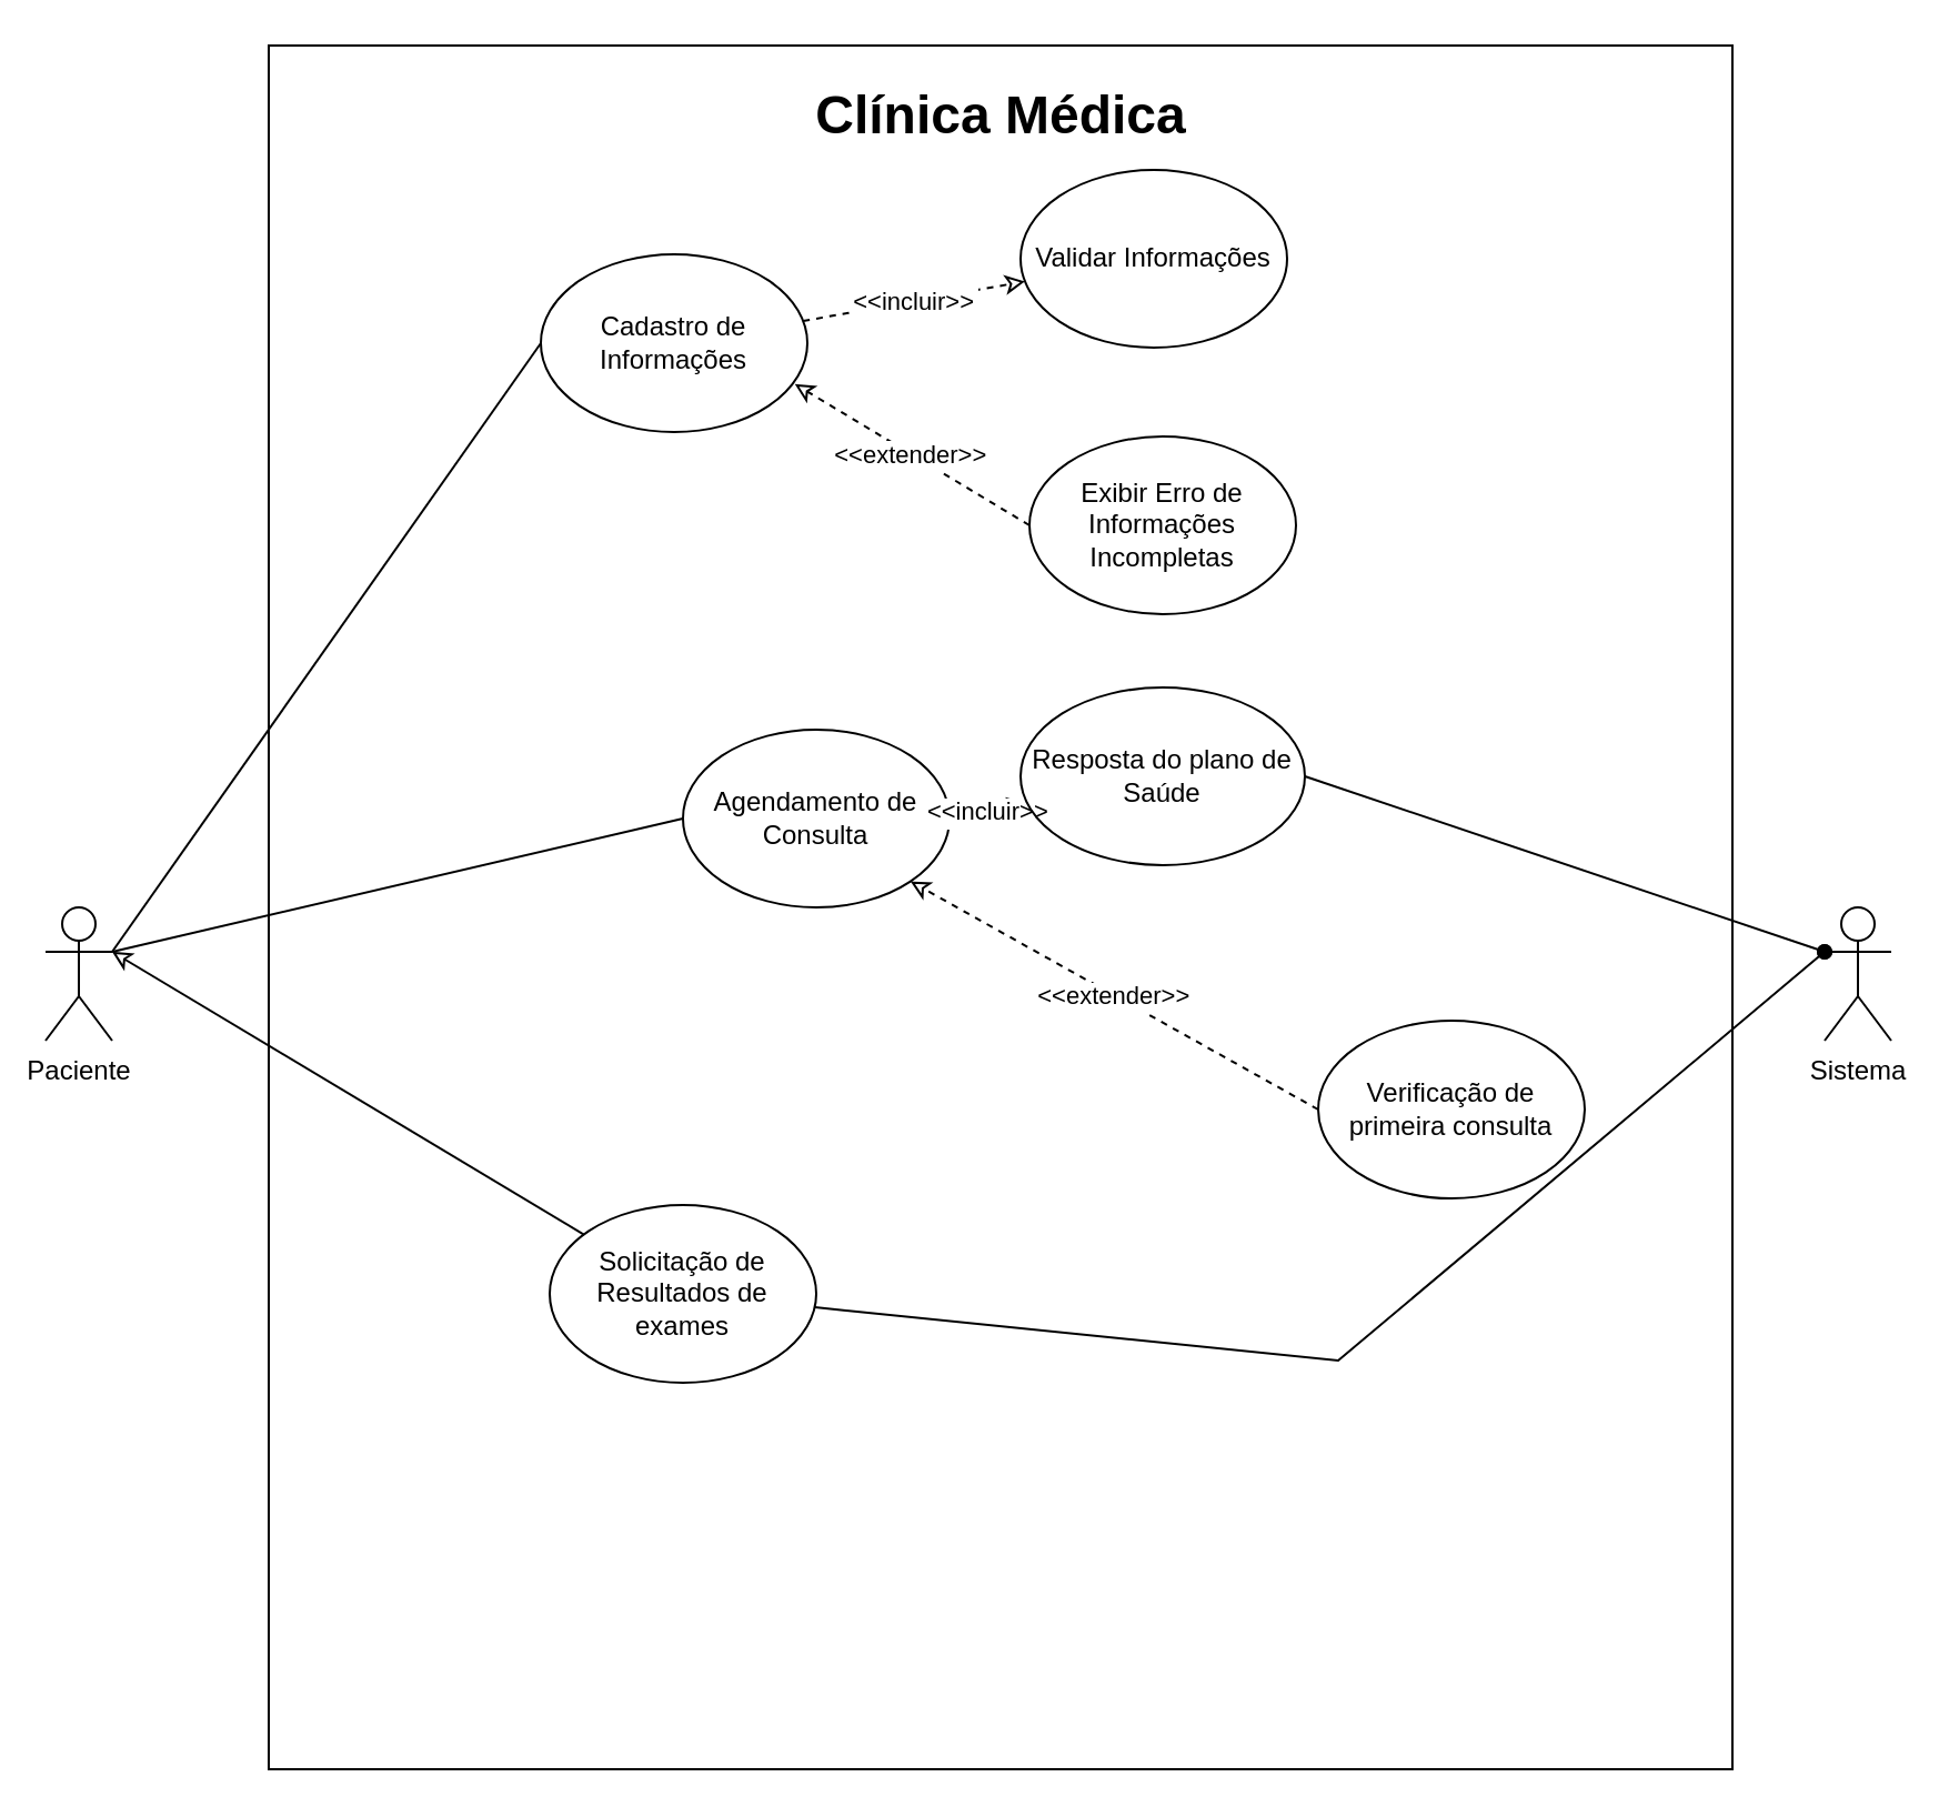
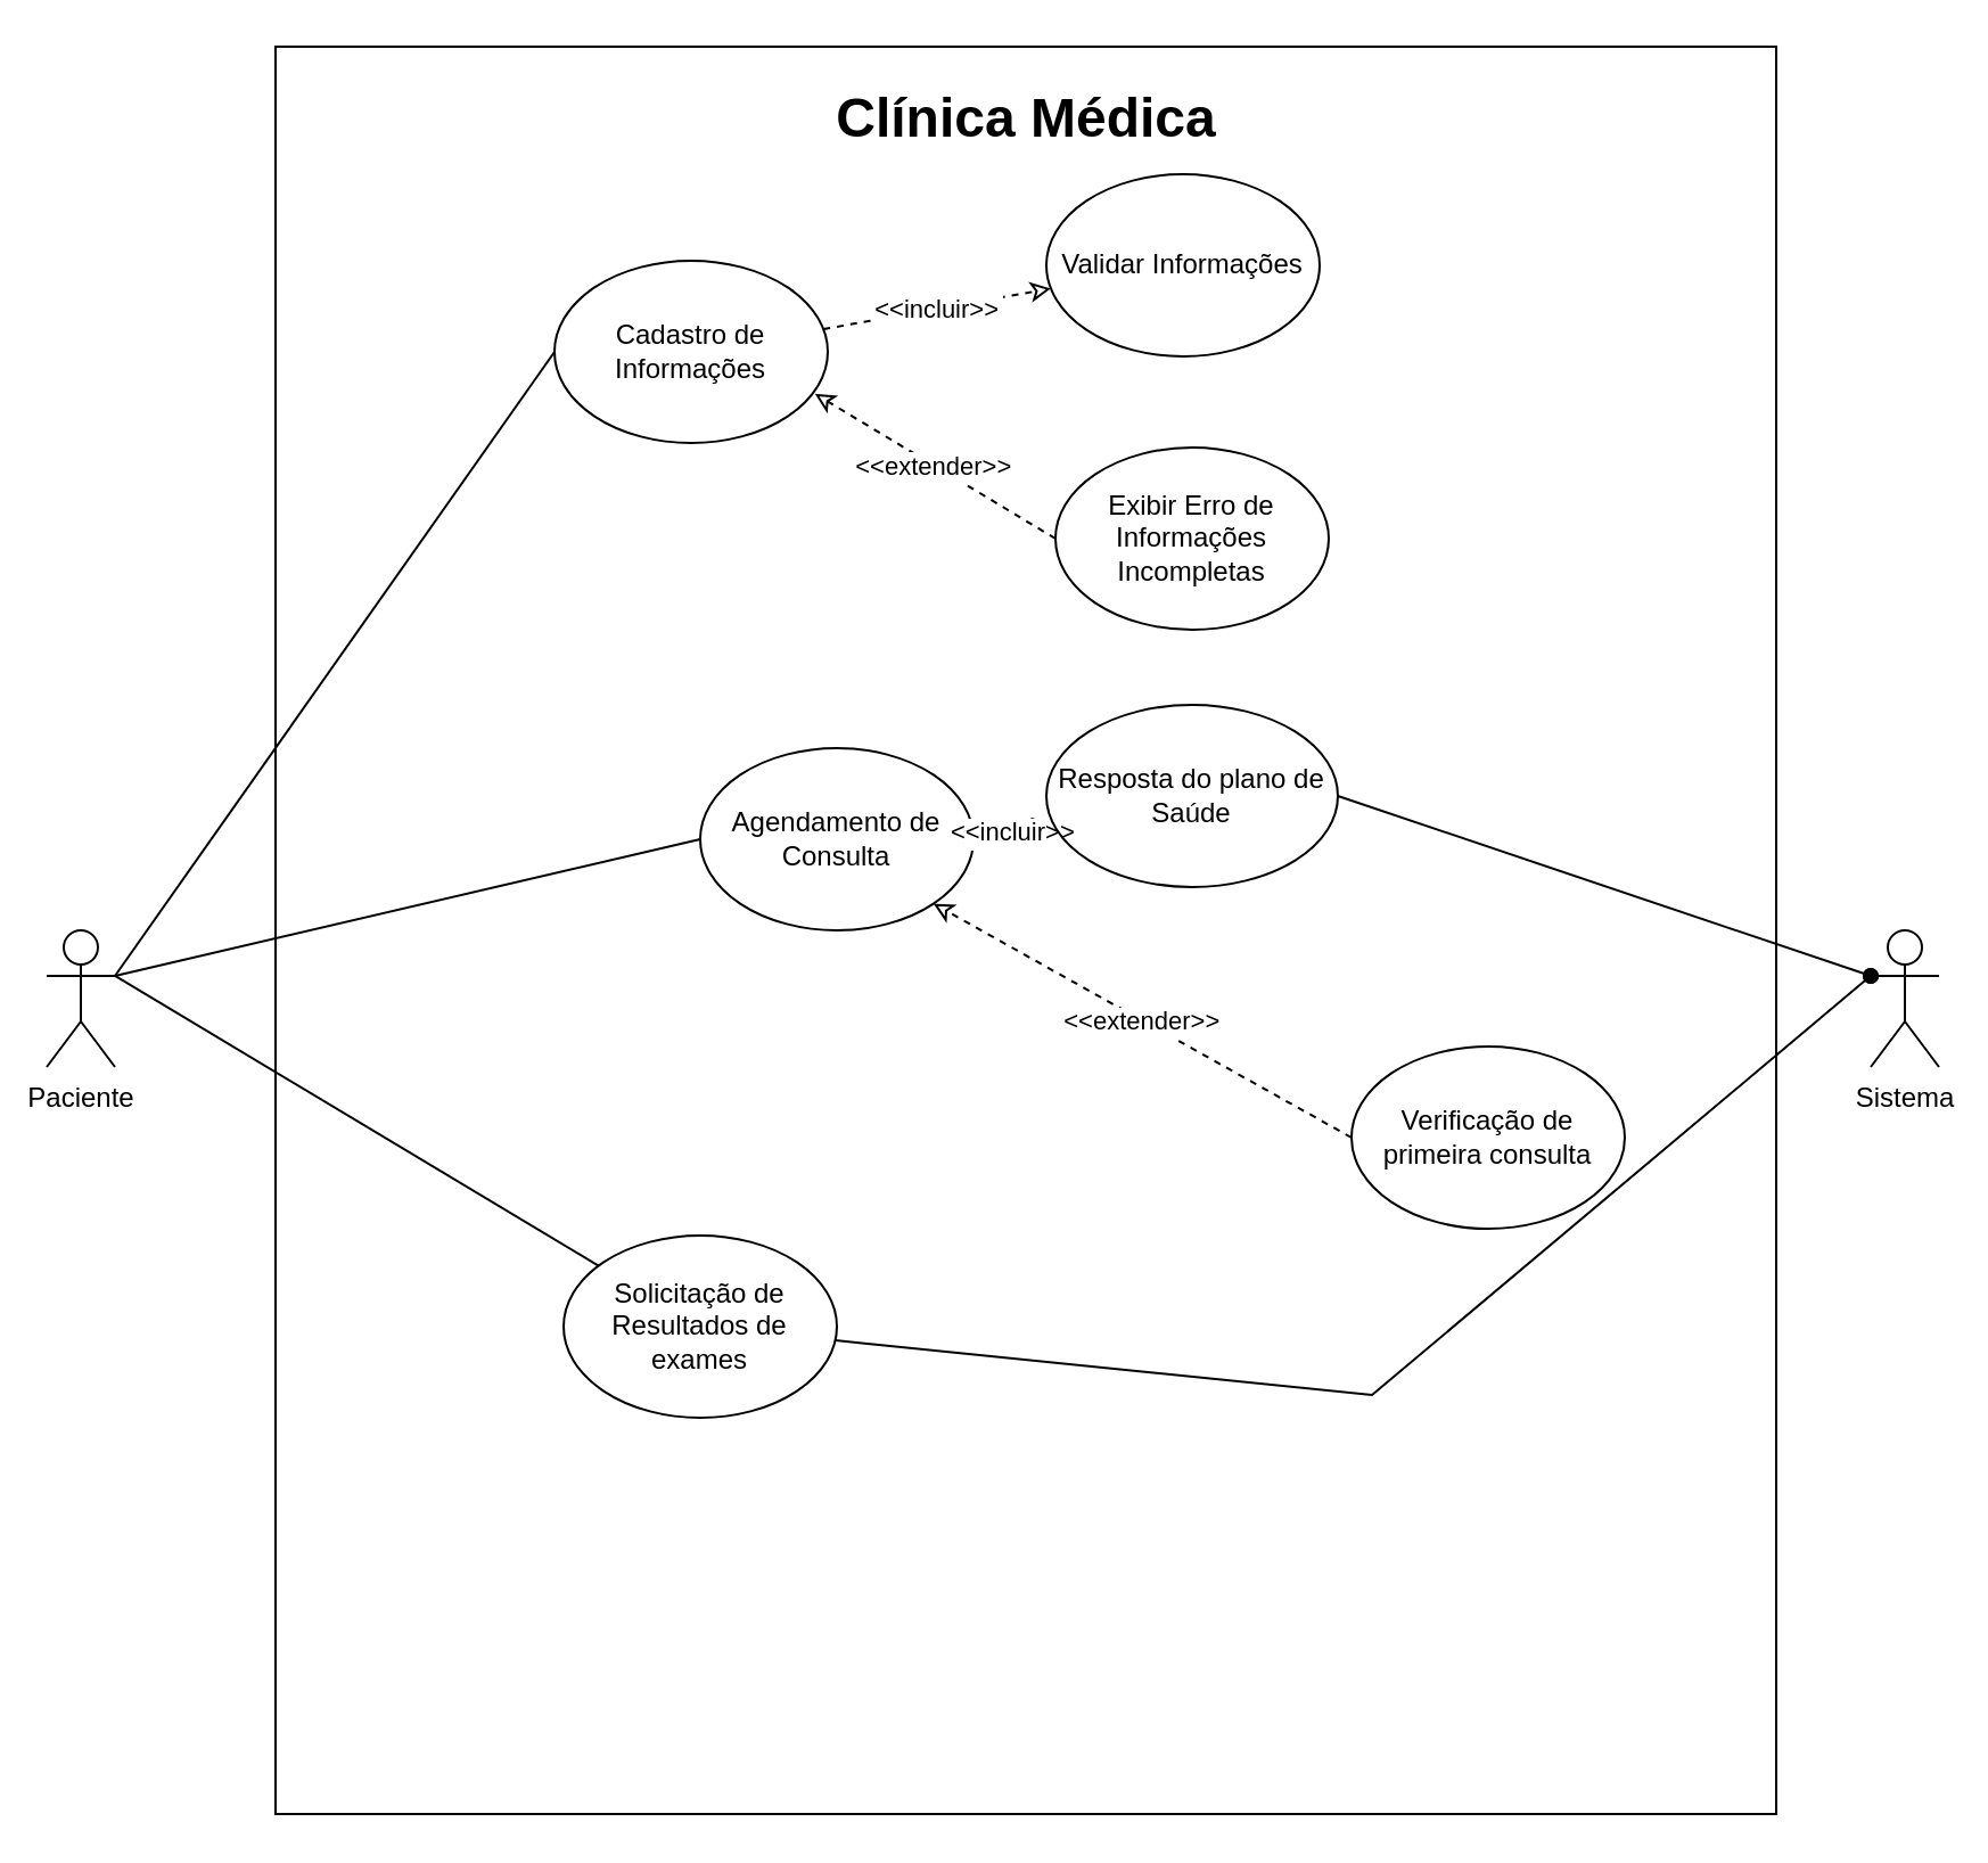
  <mxCell id="0" />
  <mxCell id="1" parent="0" />
  <mxCell id="2" value="" style="rounded=0;shadow=0;fillColor=none;html=1;labelBackgroundColor=none;textDirection=rtl;" parent="1" vertex="1"><mxGeometry x="120.5" y="20" width="659" height="776" as="geometry" /></mxCell>
  <mxCell id="3" style="edgeStyle=none;rounded=0;orthogonalLoop=1;jettySize=auto;html=1;exitX=1;exitY=0.333;exitDx=0;exitDy=0;exitPerimeter=0;entryX=0;entryY=0.5;entryDx=0;entryDy=0;endArrow=none;endFill=0;" parent="1" source="4" target="7" edge="1"><mxGeometry relative="1" as="geometry" /></mxCell>
  <mxCell id="4" value="Paciente" style="shape=umlActor;verticalLabelPosition=bottom;verticalAlign=top;html=1;outlineConnect=0;" parent="1" vertex="1"><mxGeometry x="20" y="408" width="30" height="60" as="geometry" /></mxCell>
  <mxCell id="5" value="Clínica Médica" style="text;strokeColor=none;html=1;fontSize=24;fontStyle=1;verticalAlign=middle;align=center;shadow=0;" parent="1" vertex="1"><mxGeometry x="400" y="32" width="100" height="40" as="geometry" /></mxCell>
  <mxCell id="6" value="&lt;&lt;incluir&gt;&gt;" style="edgeStyle=none;rounded=0;orthogonalLoop=1;jettySize=auto;endArrow=classic;endFill=0;dashed=1;labelBackgroundColor=#ffffff;textDirection=rtl;align=center;labelPosition=center;verticalLabelPosition=middle;verticalAlign=middle;labelBorderColor=none;spacing=0;" parent="1" source="7" target="14" edge="1"><mxGeometry relative="1" as="geometry" /></mxCell>
  <mxCell id="7" value="Cadastro de Informações" style="ellipse;whiteSpace=wrap;html=1;shadow=0;fillColor=none;" parent="1" vertex="1"><mxGeometry x="243" y="114" width="120" height="80" as="geometry" /></mxCell>
  <mxCell id="8" style="edgeStyle=none;rounded=0;orthogonalLoop=1;jettySize=auto;html=1;exitX=0;exitY=0.5;exitDx=0;exitDy=0;entryX=1;entryY=0.333;entryDx=0;entryDy=0;entryPerimeter=0;endArrow=none;endFill=0;" parent="1" source="9" target="4" edge="1"><mxGeometry relative="1" as="geometry" /></mxCell>
  <mxCell id="9" value="Agendamento de Consulta" style="ellipse;whiteSpace=wrap;html=1;shadow=0;fillColor=none;" parent="1" vertex="1"><mxGeometry x="307" y="328" width="120" height="80" as="geometry" /></mxCell>
- <mxCell id="10" style="rounded=0;orthogonalLoop=1;jettySize=auto;html=0;entryX=1;entryY=0.333;entryDx=0;entryDy=0;entryPerimeter=0;labelBackgroundColor=#ffffff;startArrow=none;startFill=0;endArrow=classic;endFill=0;strokeColor=#000000;fontColor=#000000;align=center;" parent="1" source="12" target="4" edge="1"><mxGeometry relative="1" as="geometry" /></mxCell>
+ <mxCell id="10" style="rounded=0;orthogonalLoop=1;jettySize=auto;html=0;entryX=1;entryY=0.333;entryDx=0;entryDy=0;entryPerimeter=0;labelBackgroundColor=#ffffff;startArrow=none;startFill=0;endArrow=none;endFill=0;strokeColor=#000000;fontColor=#000000;align=center;" parent="1" source="12" target="4" edge="1"><mxGeometry relative="1" as="geometry" /></mxCell>
  <mxCell id="11" style="edgeStyle=none;rounded=0;orthogonalLoop=1;jettySize=auto;html=1;entryX=0;entryY=0.333;entryDx=0;entryDy=0;entryPerimeter=0;endArrow=oval;endFill=1;" edge="1" parent="1" source="12" target="13"><mxGeometry relative="1" as="geometry"><Array as="points"><mxPoint x="602" y="612" /></Array></mxGeometry></mxCell>
  <mxCell id="12" value="Solicitação de Resultados de exames" style="ellipse;whiteSpace=wrap;html=1;shadow=0;fillColor=none;" parent="1" vertex="1"><mxGeometry x="247" y="542" width="120" height="80" as="geometry" /></mxCell>
  <mxCell id="13" value="Sistema" style="shape=umlActor;verticalLabelPosition=bottom;verticalAlign=top;html=1;outlineConnect=0;shadow=0;fillColor=none;" parent="1" vertex="1"><mxGeometry x="821" y="408" width="30" height="60" as="geometry" /></mxCell>
  <mxCell id="14" value="Validar Informações" style="ellipse;whiteSpace=wrap;html=1;shadow=0;fillColor=none;" parent="1" vertex="1"><mxGeometry x="459" y="76" width="120" height="80" as="geometry" /></mxCell>
  <mxCell id="15" value="&lt;&lt;extender&gt;&gt;" style="edgeStyle=none;rounded=0;orthogonalLoop=1;jettySize=auto;html=0;exitX=0;exitY=0.5;exitDx=0;exitDy=0;entryX=0.953;entryY=0.73;entryDx=0;entryDy=0;entryPerimeter=0;dashed=1;labelBackgroundColor=#ffffff;endArrow=classic;endFill=0;strokeColor=#000000;fontColor=#000000;align=center;labelPosition=center;verticalLabelPosition=middle;verticalAlign=middle;" parent="1" source="16" target="7" edge="1"><mxGeometry relative="1" as="geometry" /></mxCell>
  <mxCell id="16" value="Exibir Erro de Informações Incompletas" style="ellipse;whiteSpace=wrap;html=1;shadow=0;fillColor=none;" parent="1" vertex="1"><mxGeometry x="463" y="196" width="120" height="80" as="geometry" /></mxCell>
  <mxCell id="17" value="&lt;&lt;incluir&gt;&gt;" style="edgeStyle=none;rounded=0;orthogonalLoop=1;jettySize=auto;endArrow=classic;endFill=0;dashed=1;labelBackgroundColor=#ffffff;textDirection=rtl;align=center;labelPosition=center;verticalLabelPosition=middle;verticalAlign=middle;labelBorderColor=none;spacing=0;exitX=1;exitY=0.5;exitDx=0;exitDy=0;" edge="1" parent="1" target="19" source="9"><mxGeometry relative="1" as="geometry"><mxPoint x="346.47" y="252" as="sourcePoint" /></mxGeometry></mxCell>
  <mxCell id="18" style="edgeStyle=none;rounded=0;orthogonalLoop=1;jettySize=auto;html=1;exitX=1;exitY=0.5;exitDx=0;exitDy=0;entryX=0;entryY=0.333;entryDx=0;entryDy=0;entryPerimeter=0;endArrow=oval;endFill=1;" edge="1" parent="1" source="19" target="13"><mxGeometry relative="1" as="geometry" /></mxCell>
  <mxCell id="19" value="Resposta do plano de Saúde" style="ellipse;whiteSpace=wrap;html=1;shadow=0;fillColor=none;" vertex="1" parent="1"><mxGeometry x="459" y="309" width="128" height="80" as="geometry" /></mxCell>
  <mxCell id="20" value="&lt;&lt;extender&gt;&gt;" style="edgeStyle=none;rounded=0;orthogonalLoop=1;jettySize=auto;html=0;exitX=0;exitY=0.5;exitDx=0;exitDy=0;entryX=1;entryY=1;entryDx=0;entryDy=0;dashed=1;labelBackgroundColor=#ffffff;endArrow=classic;endFill=0;strokeColor=#000000;fontColor=#000000;align=center;labelPosition=center;verticalLabelPosition=middle;verticalAlign=middle;" edge="1" parent="1" source="21" target="9"><mxGeometry relative="1" as="geometry"><mxPoint x="359" y="370.4" as="targetPoint" /></mxGeometry></mxCell>
  <mxCell id="21" value="Verificação de primeira consulta" style="ellipse;whiteSpace=wrap;html=1;shadow=0;fillColor=none;" vertex="1" parent="1"><mxGeometry x="593" y="459" width="120" height="80" as="geometry" /></mxCell>
